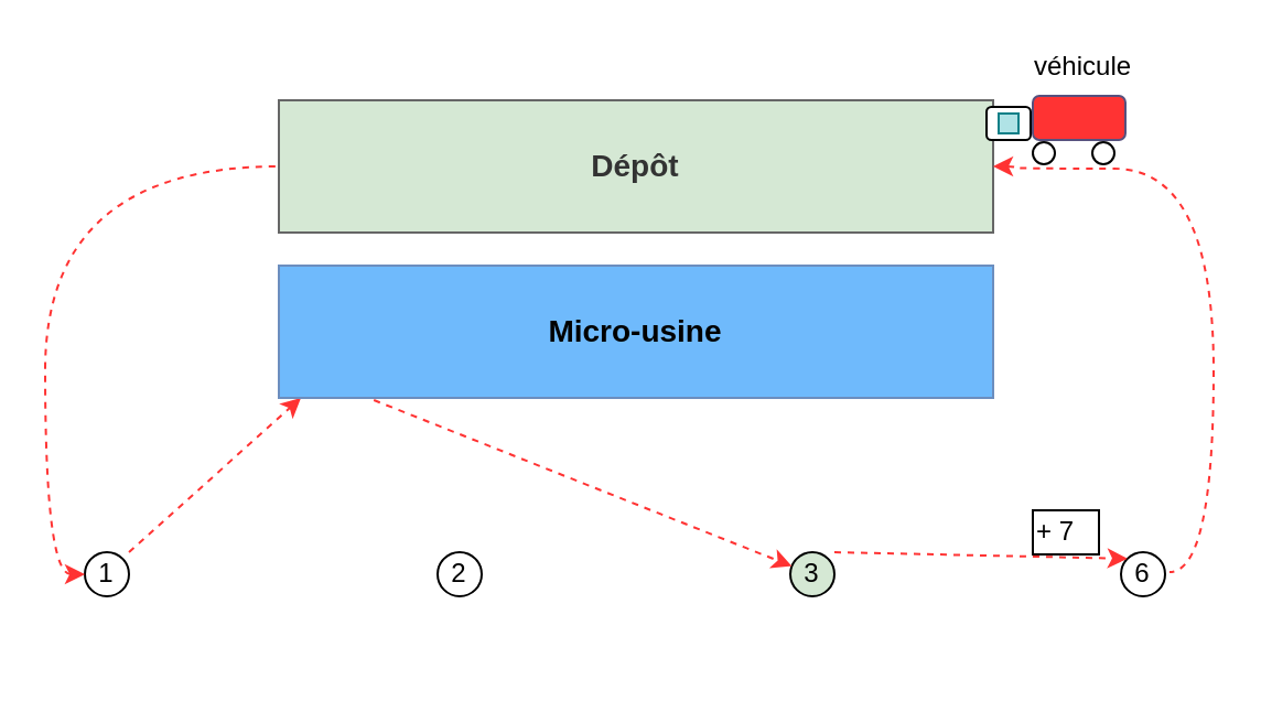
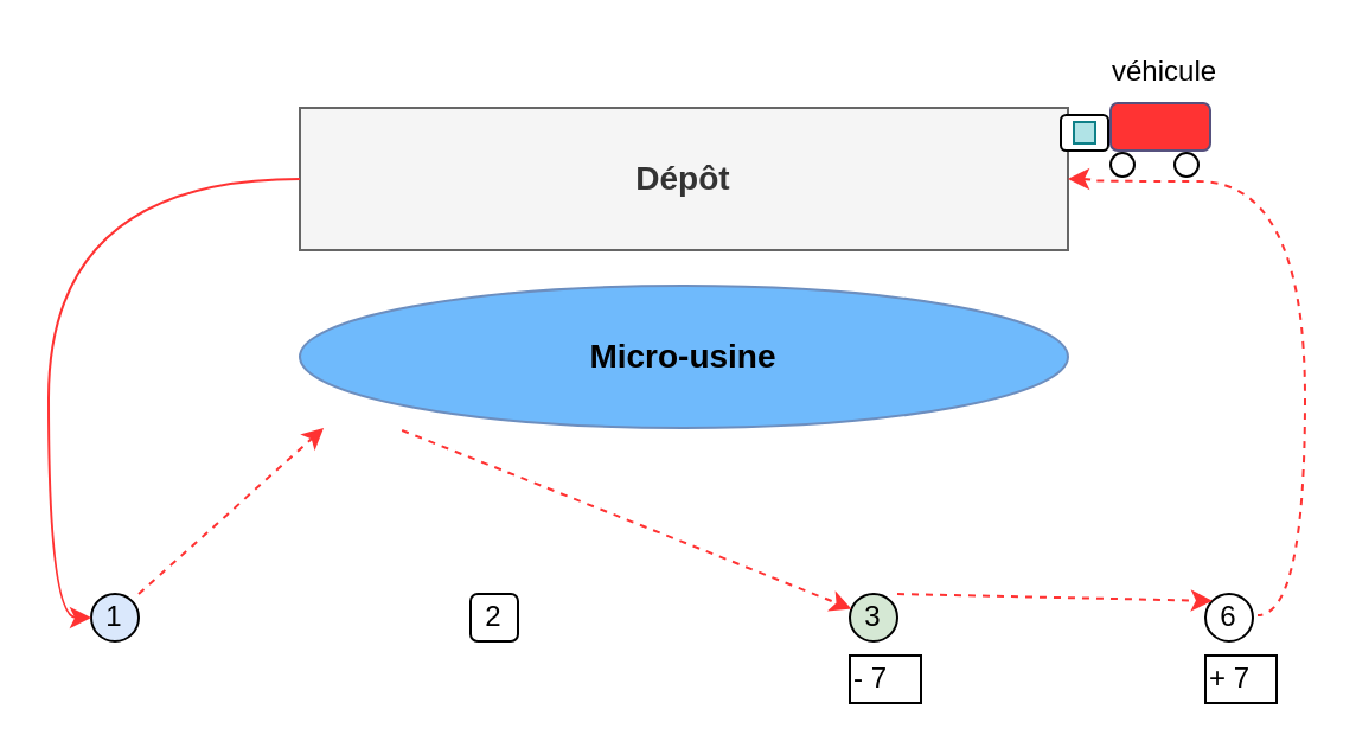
  <mxCell id="0" />
  <mxCell id="1" parent="0" />
- <mxCell id="2" value="1" style="ellipse;whiteSpace=wrap;html=1;aspect=fixed;" parent="1" vertex="1"><mxGeometry x="38" y="250" width="20" height="20" as="geometry" /></mxCell>
+ <mxCell id="2" value="1" style="ellipse;whiteSpace=wrap;html=1;aspect=fixed;fillColor=#dae8fc;" parent="1" vertex="1"><mxGeometry x="38" y="250" width="20" height="20" as="geometry" /></mxCell>
  <mxCell id="3" value="0" style="whiteSpace=wrap;html=1;aspect=fixed;" parent="1" vertex="1"><mxGeometry x="126" y="70" width="30" height="30" as="geometry" /></mxCell>
- <mxCell id="4" value="2" style="ellipse;whiteSpace=wrap;html=1;aspect=fixed;" parent="1" vertex="1"><mxGeometry x="198" y="250" width="20" height="20" as="geometry" /></mxCell>
+ <mxCell id="4" value="2" style="whiteSpace=wrap;html=1;aspect=fixed;rounded=1;" parent="1" vertex="1"><mxGeometry x="198" y="250" width="20" height="20" as="geometry" /></mxCell>
  <mxCell id="5" value="3" style="ellipse;whiteSpace=wrap;html=1;aspect=fixed;fillColor=#d5e8d4;" parent="1" vertex="1"><mxGeometry x="358" y="250" width="20" height="20" as="geometry" /></mxCell>
  <mxCell id="6" value="6" style="ellipse;whiteSpace=wrap;html=1;aspect=fixed;" parent="1" vertex="1"><mxGeometry x="508" y="250" width="20" height="20" as="geometry" /></mxCell>
  <mxCell id="7" value="0" style="whiteSpace=wrap;html=1;aspect=fixed;" parent="1" vertex="1"><mxGeometry x="265" y="68" width="30" height="30" as="geometry" /></mxCell>
  <mxCell id="8" value="0" style="whiteSpace=wrap;html=1;aspect=fixed;" parent="1" vertex="1"><mxGeometry x="420" y="65" width="30" height="30" as="geometry" /></mxCell>
- <mxCell id="9" value="&lt;font style=&quot;font-size: 14px&quot;&gt;&lt;b&gt;Dépôt&lt;/b&gt;&lt;/font&gt;" style="rounded=0;whiteSpace=wrap;html=1;fillColor=#d5e8d4;strokeColor=#666666;fontColor=#333333;" parent="1" vertex="1"><mxGeometry x="126" y="45" width="324" height="60" as="geometry" /></mxCell>
+ <mxCell id="9" value="&lt;font style=&quot;font-size: 14px&quot;&gt;&lt;b&gt;Dépôt&lt;/b&gt;&lt;/font&gt;" style="rounded=0;whiteSpace=wrap;html=1;fillColor=#f5f5f5;strokeColor=#666666;fontColor=#333333;" parent="1" vertex="1"><mxGeometry x="126" y="45" width="324" height="60" as="geometry" /></mxCell>
  <mxCell id="10" value="" style="endArrow=classic;dashed=1;html=1;startArrow=none;startFill=0;endFill=1;strokeColor=#FF3333;entryX=0.031;entryY=1;entryDx=0;entryDy=0;entryPerimeter=0;" parent="1" target="23" edge="1"><mxGeometry width="50" height="50" relative="1" as="geometry"><mxPoint x="58" y="250" as="sourcePoint" /><mxPoint x="110" y="180" as="targetPoint" /></mxGeometry></mxCell>
  <mxCell id="11" value="" style="endArrow=classic;dashed=1;html=1;startArrow=none;startFill=0;strokeColor=#FF3333;endFill=1;exitX=0.133;exitY=1.017;exitDx=0;exitDy=0;exitPerimeter=0;" parent="1" source="23" target="5" edge="1"><mxGeometry width="50" height="50" relative="1" as="geometry"><mxPoint x="170" y="190" as="sourcePoint" /><mxPoint x="88" y="290" as="targetPoint" /></mxGeometry></mxCell>
  <mxCell id="12" value="" style="endArrow=none;dashed=1;html=1;strokeColor=#FF3333;startArrow=classic;startFill=1;endFill=0;exitX=1;exitY=0.5;exitDx=0;exitDy=0;edgeStyle=orthogonalEdgeStyle;curved=1;" parent="1" source="9" edge="1"><mxGeometry width="50" height="50" relative="1" as="geometry"><mxPoint x="450" y="81" as="sourcePoint" /><mxPoint x="530" y="259" as="targetPoint" /><Array as="points"><mxPoint x="460" y="75" /><mxPoint x="460" y="76" /><mxPoint x="550" y="76" /><mxPoint x="550" y="259" /></Array></mxGeometry></mxCell>
  <mxCell id="13" value="" style="endArrow=classic;dashed=1;html=1;strokeColor=#FF3333;entryX=0;entryY=0;entryDx=0;entryDy=0;endFill=1;" parent="1" target="6" edge="1"><mxGeometry width="50" height="50" relative="1" as="geometry"><mxPoint x="378" y="250" as="sourcePoint" /><mxPoint x="88" y="360" as="targetPoint" /></mxGeometry></mxCell>
- <mxCell id="14" value="" style="endArrow=none;dashed=1;html=1;entryX=0;entryY=0.5;entryDx=0;entryDy=0;startArrow=classic;startFill=1;endFill=0;strokeColor=#FF3333;exitX=0;exitY=0.5;exitDx=0;exitDy=0;edgeStyle=orthogonalEdgeStyle;curved=1;" parent="1" source="2" target="9" edge="1"><mxGeometry width="50" height="50" relative="1" as="geometry"><mxPoint x="68" y="260" as="sourcePoint" /><mxPoint x="147.988" y="120" as="targetPoint" /><Array as="points"><mxPoint x="20" y="260" /><mxPoint x="20" y="75" /></Array></mxGeometry></mxCell>
- <mxCell id="16" value="+ 7" style="text;html=1;resizable=0;points=[];autosize=1;align=left;verticalAlign=top;spacingTop=-4;strokeColor=#000000;" parent="1" vertex="1"><mxGeometry x="468" y="231" width="30" height="20" as="geometry" /></mxCell>
+ <mxCell id="14" value="" style="endArrow=none;dashed=0;html=1;entryX=0;entryY=0.5;entryDx=0;entryDy=0;startArrow=classic;startFill=1;endFill=0;strokeColor=#FF3333;exitX=0;exitY=0.5;exitDx=0;exitDy=0;edgeStyle=orthogonalEdgeStyle;curved=1;" parent="1" source="2" target="9" edge="1"><mxGeometry width="50" height="50" relative="1" as="geometry"><mxPoint x="68" y="260" as="sourcePoint" /><mxPoint x="147.988" y="120" as="targetPoint" /><Array as="points"><mxPoint x="20" y="260" /><mxPoint x="20" y="75" /></Array></mxGeometry></mxCell>
+ <mxCell id="15" value="- 7" style="text;html=1;resizable=0;points=[];autosize=1;align=left;verticalAlign=top;spacingTop=-4;strokeColor=#000000;" parent="1" vertex="1"><mxGeometry x="358" y="276" width="30" height="20" as="geometry" /></mxCell>
+ <mxCell id="16" value="+ 7" style="text;html=1;resizable=0;points=[];autosize=1;align=left;verticalAlign=top;spacingTop=-4;strokeColor=#000000;" parent="1" vertex="1"><mxGeometry x="508" y="276" width="30" height="20" as="geometry" /></mxCell>
  <mxCell id="17" value="" style="rounded=1;whiteSpace=wrap;html=1;rotation=-90;fillColor=#FF3333;strokeColor=#56517e;" parent="1" vertex="1"><mxGeometry x="479" y="32" width="20" height="42" as="geometry" /></mxCell>
  <mxCell id="18" value="" style="ellipse;whiteSpace=wrap;html=1;" parent="1" vertex="1"><mxGeometry x="468" y="64" width="10" height="10" as="geometry" /></mxCell>
  <mxCell id="19" value="" style="ellipse;whiteSpace=wrap;html=1;" parent="1" vertex="1"><mxGeometry x="495" y="64" width="10" height="10" as="geometry" /></mxCell>
  <mxCell id="20" value="" style="rounded=1;whiteSpace=wrap;html=1;strokeColor=#000000;direction=south;" parent="1" vertex="1"><mxGeometry x="447" y="48" width="20" height="15" as="geometry" /></mxCell>
  <mxCell id="21" value="" style="whiteSpace=wrap;html=1;aspect=fixed;strokeColor=#0e8088;fillColor=#b0e3e6;" parent="1" vertex="1"><mxGeometry x="452.5" y="51" width="9" height="9" as="geometry" /></mxCell>
  <mxCell id="22" value="véhicule" style="text;html=1;resizable=0;points=[];autosize=1;align=left;verticalAlign=top;spacingTop=-4;" parent="1" vertex="1"><mxGeometry x="467" y="20" width="60" height="20" as="geometry" /></mxCell>
- <mxCell id="23" value="&lt;font style=&quot;font-size: 14px&quot;&gt;&lt;b&gt;Micro-usine&lt;/b&gt;&lt;/font&gt;" style="rounded=0;whiteSpace=wrap;html=1;fillColor=#6FBAFC;strokeColor=#6c8ebf;" parent="1" vertex="1"><mxGeometry x="126" y="120" width="324" height="60" as="geometry" /></mxCell>
+ <mxCell id="23" value="&lt;font style=&quot;font-size: 14px&quot;&gt;&lt;b&gt;Micro-usine&lt;/b&gt;&lt;/font&gt;" style="ellipse;whiteSpace=wrap;html=1;fillColor=#6FBAFC;strokeColor=#6c8ebf;" parent="1" vertex="1"><mxGeometry x="126" y="120" width="324" height="60" as="geometry" /></mxCell>
